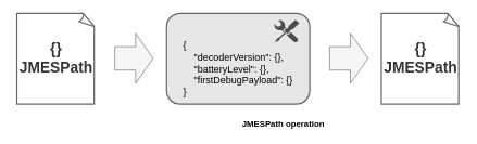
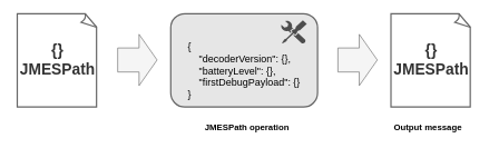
  <mxCell id="0" />
  <mxCell id="1" parent="0" />
  <mxCell id="2" value="" style="whiteSpace=wrap;html=1;shape=mxgraph.basic.document;strokeWidth=2;strokeColor=#666666;" vertex="1" parent="1"><mxGeometry x="25" y="20" width="120" height="140" as="geometry" /></mxCell>
  <mxCell id="3" value="&lt;font color=&quot;#333333&quot;&gt;&lt;b style=&quot;font-size: 23px&quot;&gt;{}&lt;/b&gt;&lt;br&gt;&lt;span style=&quot;font-size: 23px&quot;&gt;&lt;b&gt;JMESPath&lt;/b&gt;&lt;/span&gt;&lt;br&gt;&lt;/font&gt;" style="text;html=1;align=center;verticalAlign=middle;resizable=0;points=[];autosize=1;" vertex="1" parent="1"><mxGeometry x="20" y="70" width="130" height="40" as="geometry" /></mxCell>
  <mxCell id="4" value="" style="rounded=1;whiteSpace=wrap;html=1;strokeWidth=2;strokeColor=#666666;fillColor=#E6E6E6;" vertex="1" parent="1"><mxGeometry x="255" y="20" width="220" height="140" as="geometry" /></mxCell>
- <mxCell id="5" value="&lt;b&gt;&lt;font style=&quot;font-size: 13px&quot;&gt;JMESPath operation&lt;/font&gt;&lt;/b&gt;" style="text;html=1;align=center;verticalAlign=middle;resizable=0;points=[];autosize=1;" vertex="1" parent="1"><mxGeometry x="363.89" y="180" width="140" height="20" as="geometry" /></mxCell>
+ <mxCell id="5" value="&lt;b&gt;&lt;font style=&quot;font-size: 13px&quot;&gt;JMESPath operation&lt;/font&gt;&lt;/b&gt;" style="text;html=1;align=center;verticalAlign=middle;resizable=0;points=[];autosize=1;" vertex="1" parent="1"><mxGeometry x="298.89" y="180" width="140" height="20" as="geometry" /></mxCell>
  <mxCell id="6" value="" style="aspect=fixed;pointerEvents=1;shadow=0;dashed=0;html=1;strokeColor=none;labelPosition=center;verticalLabelPosition=bottom;verticalAlign=top;align=center;shape=mxgraph.mscae.enterprise.tool;fillColor=#4D4D4D;" vertex="1" parent="1"><mxGeometry x="420" y="30" width="38.89" height="35" as="geometry" /></mxCell>
  <mxCell id="7" value="&lt;font style=&quot;font-size: 15px&quot;&gt;{&lt;br&gt;&amp;nbsp; &amp;nbsp; &quot;decoderVersion&quot;: {}, &lt;br&gt;&amp;nbsp; &amp;nbsp; &quot;batteryLevel&quot;: {}, &lt;br&gt;&amp;nbsp; &amp;nbsp; &quot;firstDebugPayload&quot;: {} &lt;br&gt;}&lt;/font&gt;" style="text;html=1;align=left;verticalAlign=middle;resizable=0;points=[];autosize=1;" vertex="1" parent="1"><mxGeometry x="278.89" y="65" width="180" height="80" as="geometry" /></mxCell>
  <mxCell id="8" value="" style="shape=flexArrow;endArrow=classic;html=1;endWidth=40;endSize=8.67;width=36;fillColor=#f5f5f5;strokeColor=#666666;" edge="1" parent="1"><mxGeometry width="50" height="50" relative="1" as="geometry"><mxPoint x="505" y="89.5" as="sourcePoint" /><mxPoint x="565" y="89.5" as="targetPoint" /></mxGeometry></mxCell>
  <mxCell id="9" value="" style="whiteSpace=wrap;html=1;shape=mxgraph.basic.document;strokeWidth=2;strokeColor=#666666;" vertex="1" parent="1"><mxGeometry x="585" y="20" width="120" height="140" as="geometry" /></mxCell>
  <mxCell id="10" value="&lt;font color=&quot;#333333&quot;&gt;&lt;b style=&quot;font-size: 23px&quot;&gt;{}&lt;/b&gt;&lt;br&gt;&lt;span style=&quot;font-size: 23px&quot;&gt;&lt;b&gt;JMESPath&lt;/b&gt;&lt;/span&gt;&lt;br&gt;&lt;/font&gt;" style="text;html=1;align=center;verticalAlign=middle;resizable=0;points=[];autosize=1;" vertex="1" parent="1"><mxGeometry x="580" y="70" width="130" height="40" as="geometry" /></mxCell>
+ <mxCell id="11" value="&lt;b&gt;&lt;font style=&quot;font-size: 13px&quot;&gt;Output message&lt;/font&gt;&lt;/b&gt;" style="text;html=1;align=center;verticalAlign=middle;resizable=0;points=[];autosize=1;" vertex="1" parent="1"><mxGeometry x="580" y="180" width="120" height="20" as="geometry" /></mxCell>
  <mxCell id="12" value="" style="shape=flexArrow;endArrow=classic;html=1;endWidth=40;endSize=8.67;width=36;fillColor=#f5f5f5;strokeColor=#666666;" edge="1" parent="1"><mxGeometry width="50" height="50" relative="1" as="geometry"><mxPoint x="175" y="89.5" as="sourcePoint" /><mxPoint x="235" y="89.5" as="targetPoint" /></mxGeometry></mxCell>
